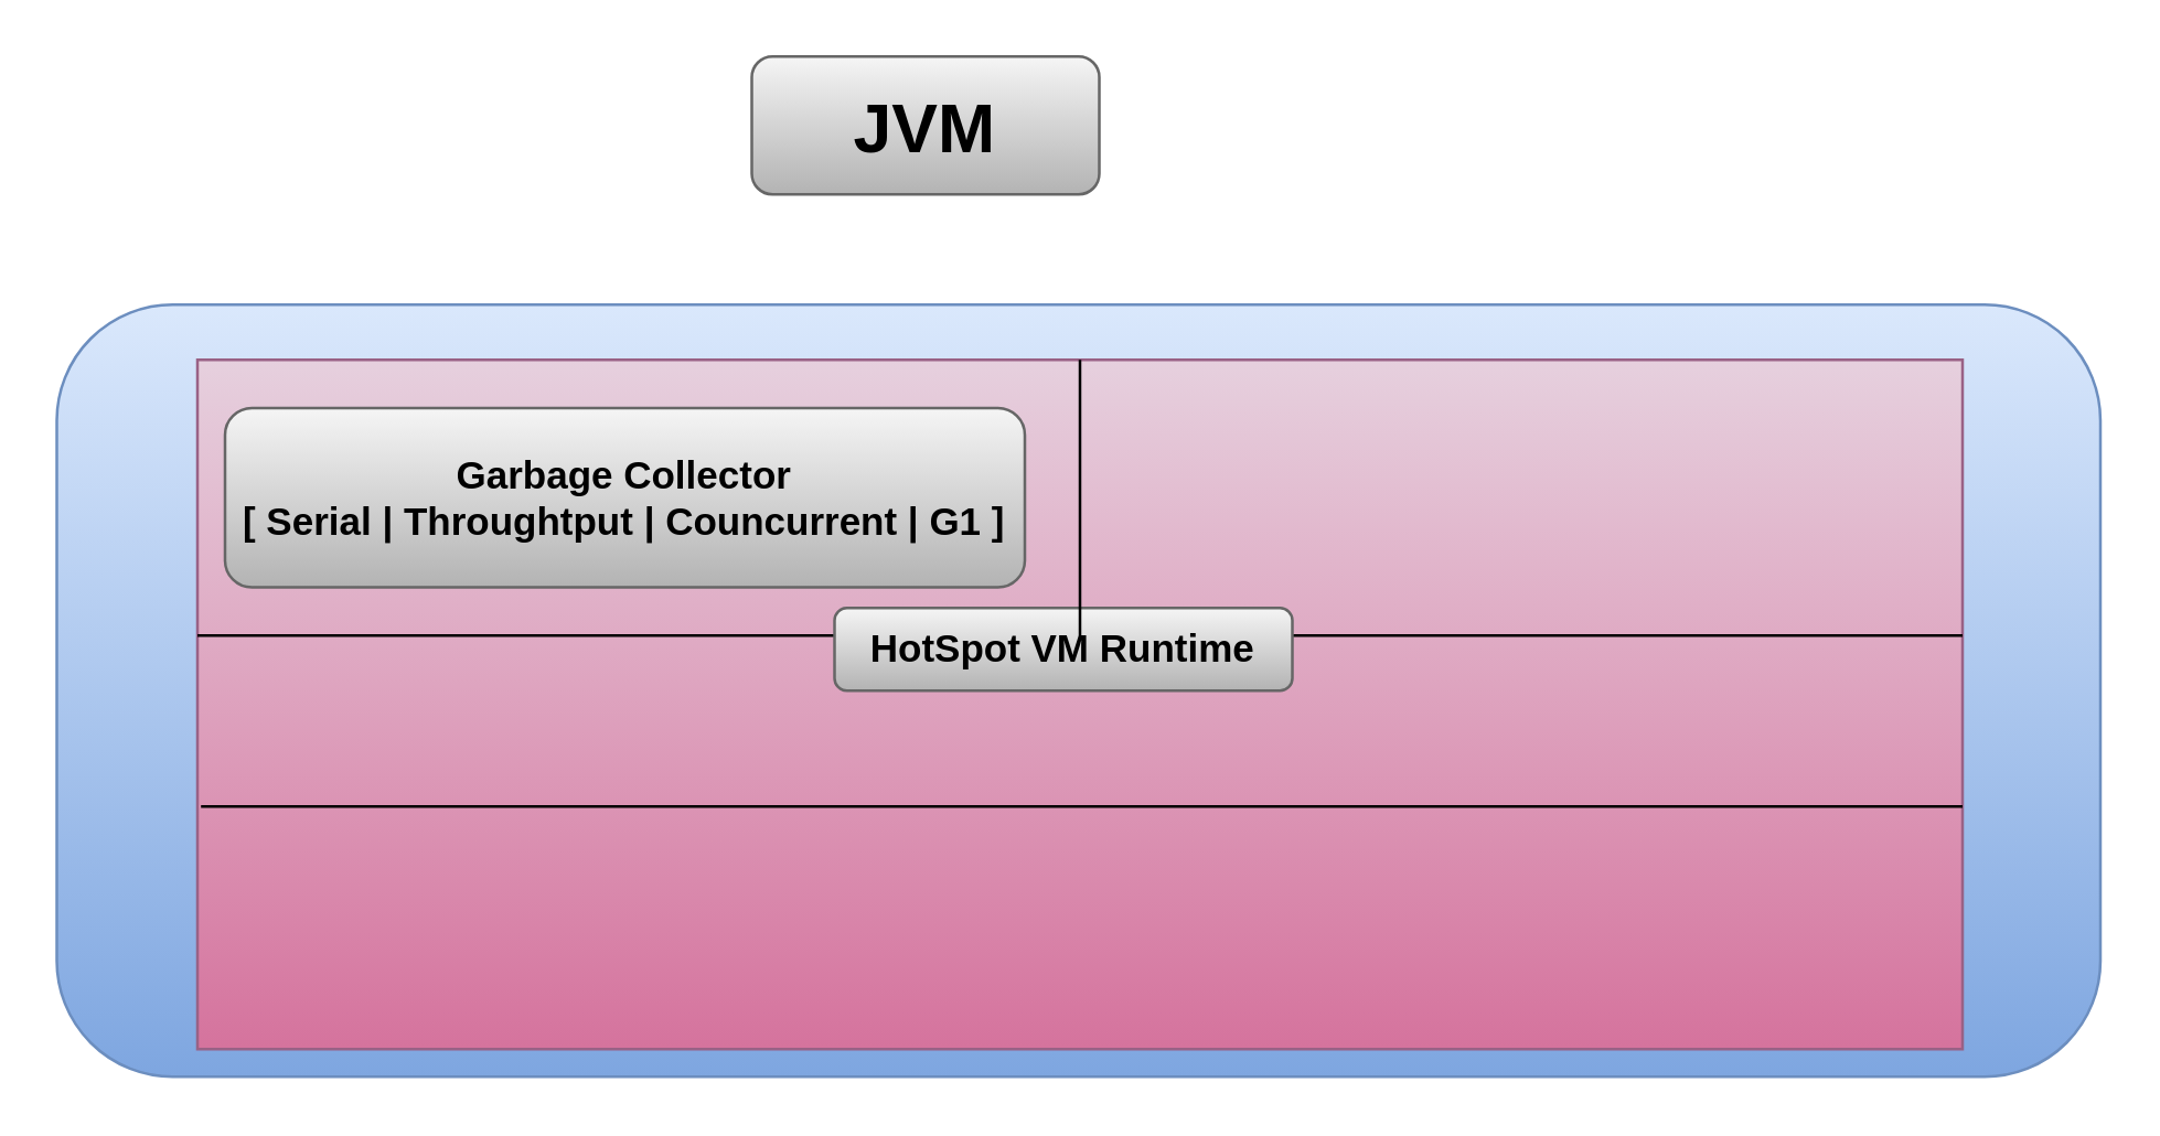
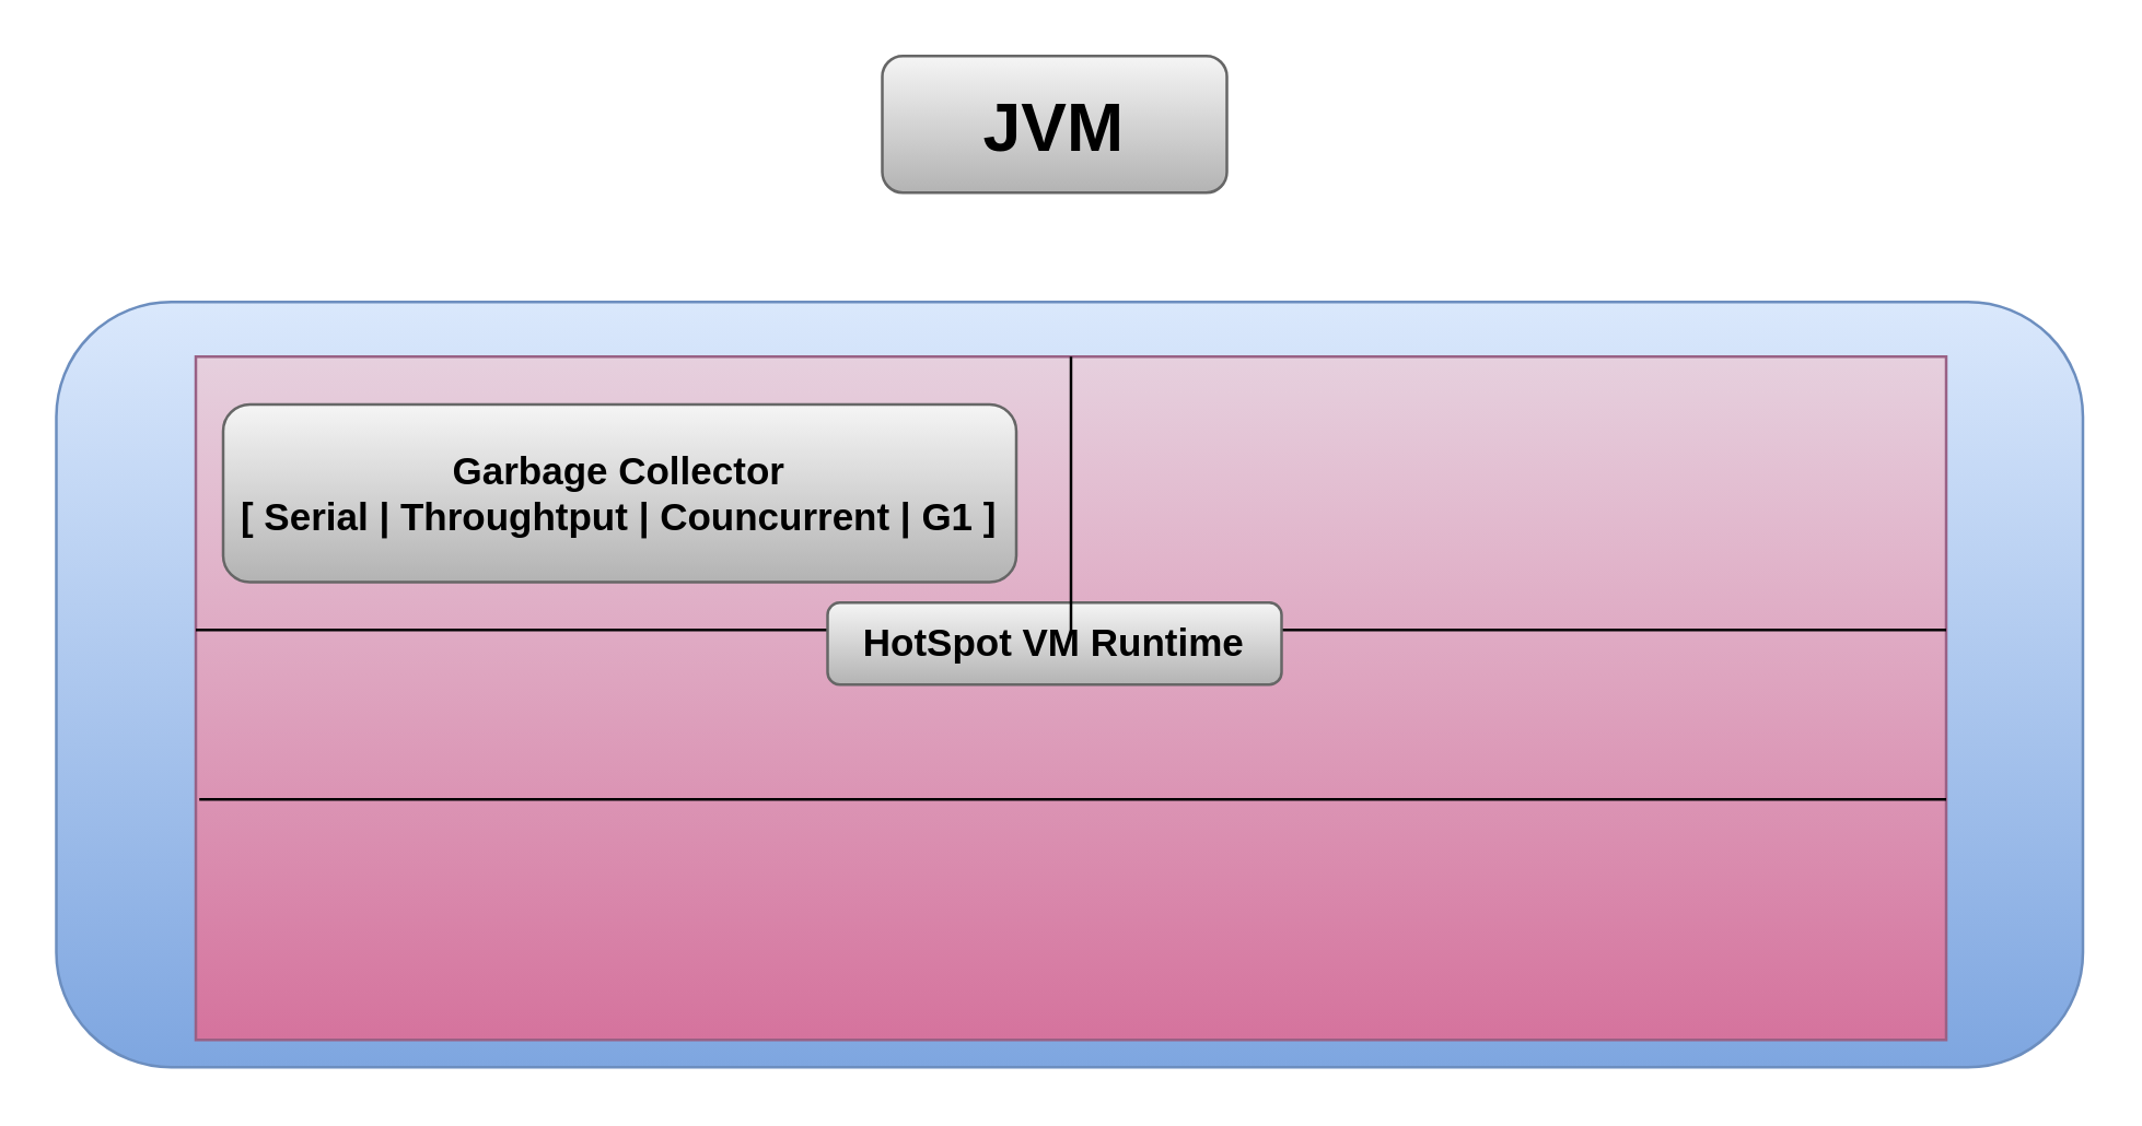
  <mxCell id="0" />
  <mxCell id="1" parent="0" />
- <mxCell id="2" value="&lt;b&gt;&lt;font style=&quot;font-size: 25px;&quot;&gt;JVM&lt;/font&gt;&lt;/b&gt;" style="rounded=1;whiteSpace=wrap;html=1;fillColor=#f5f5f5;gradientColor=#b3b3b3;strokeColor=#666666;" vertex="1" parent="1"><mxGeometry x="272" y="20" width="126" height="50" as="geometry" /></mxCell>
+ <mxCell id="2" value="&lt;b&gt;&lt;font style=&quot;font-size: 25px;&quot;&gt;JVM&lt;/font&gt;&lt;/b&gt;" style="rounded=1;whiteSpace=wrap;html=1;fillColor=#f5f5f5;gradientColor=#b3b3b3;strokeColor=#666666;" vertex="1" parent="1"><mxGeometry x="322" y="20" width="126" height="50" as="geometry" /></mxCell>
  <mxCell id="3" value="" style="rounded=1;whiteSpace=wrap;html=1;fontSize=12;fillColor=#dae8fc;gradientColor=#7ea6e0;strokeColor=#6c8ebf;" vertex="1" parent="1"><mxGeometry x="20" y="110" width="741" height="280" as="geometry" /></mxCell>
  <mxCell id="4" value="" style="rounded=0;whiteSpace=wrap;html=1;fontSize=12;fillColor=#e6d0de;gradientColor=#d5739d;strokeColor=#996185;" vertex="1" parent="1"><mxGeometry x="71" y="130" width="640" height="250" as="geometry" /></mxCell>
  <mxCell id="5" value="" style="endArrow=none;html=1;rounded=0;strokeColor=default;fontSize=12;" edge="1" parent="1"><mxGeometry width="50" height="50" relative="1" as="geometry"><mxPoint x="71" y="230" as="sourcePoint" /><mxPoint x="711" y="230" as="targetPoint" /><Array as="points" /></mxGeometry></mxCell>
  <mxCell id="6" value="" style="endArrow=none;html=1;rounded=0;strokeColor=default;fontSize=12;exitX=0.002;exitY=0.648;exitDx=0;exitDy=0;entryX=1;entryY=0.648;entryDx=0;entryDy=0;exitPerimeter=0;entryPerimeter=0;" edge="1" parent="1" source="4" target="4"><mxGeometry width="50" height="50" relative="1" as="geometry"><mxPoint x="361" y="290" as="sourcePoint" /><mxPoint x="411" y="240" as="targetPoint" /></mxGeometry></mxCell>
  <mxCell id="7" value="HotSpot VM Runtime" style="text;html=1;strokeColor=#666666;fillColor=#f5f5f5;align=center;verticalAlign=middle;whiteSpace=wrap;rounded=1;fontSize=14;fontStyle=1;gradientColor=#b3b3b3;" vertex="1" parent="1"><mxGeometry x="302" y="220" width="166" height="30" as="geometry" /></mxCell>
  <mxCell id="8" value="" style="endArrow=none;html=1;rounded=0;strokeColor=default;fontSize=12;entryX=0.5;entryY=0;entryDx=0;entryDy=0;" edge="1" parent="1" target="4"><mxGeometry width="50" height="50" relative="1" as="geometry"><mxPoint x="391" y="230" as="sourcePoint" /><mxPoint x="411" y="230" as="targetPoint" /></mxGeometry></mxCell>
  <mxCell id="9" value="Garbage Collector&lt;br style=&quot;font-size: 14px;&quot;&gt;[ Serial | Throughtput | Councurrent | G1 ]" style="text;html=1;strokeColor=#666666;fillColor=#f5f5f5;align=center;verticalAlign=middle;whiteSpace=wrap;rounded=1;fontSize=14;fontStyle=1;gradientColor=#b3b3b3;" vertex="1" parent="1"><mxGeometry x="81" y="147.5" width="290" height="65" as="geometry" /></mxCell>
